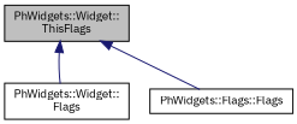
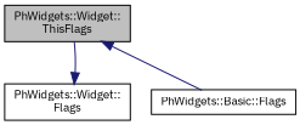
  digraph {
    fontname="IBM Plex Sans"
    node [color=black fillcolor=white fontname="IBM Plex Sans" fontsize=10 shape=record style=filled]
    edge [color=midnightblue dir=back fontname="IBM Plex Sans" fontsize=10 labelfontname=Helvetica labelfontsize=10 style=solid]
    n1 [fillcolor=grey75 fontcolor=black height=0.2 label="PhWidgets::Widget::\lThisFlags" width=0.4]
    n2 [height=0.2 label="PhWidgets::Widget::\lFlags" width=0.4]
-   n3 [height=0.2 label="PhWidgets::Flags::Flags" width=0.4]
-   n1 -> n2
+   n3 [height=0.2 label="PhWidgets::Basic::Flags" width=0.4]
+   n2 -> n1
    n1 -> n3
  }
